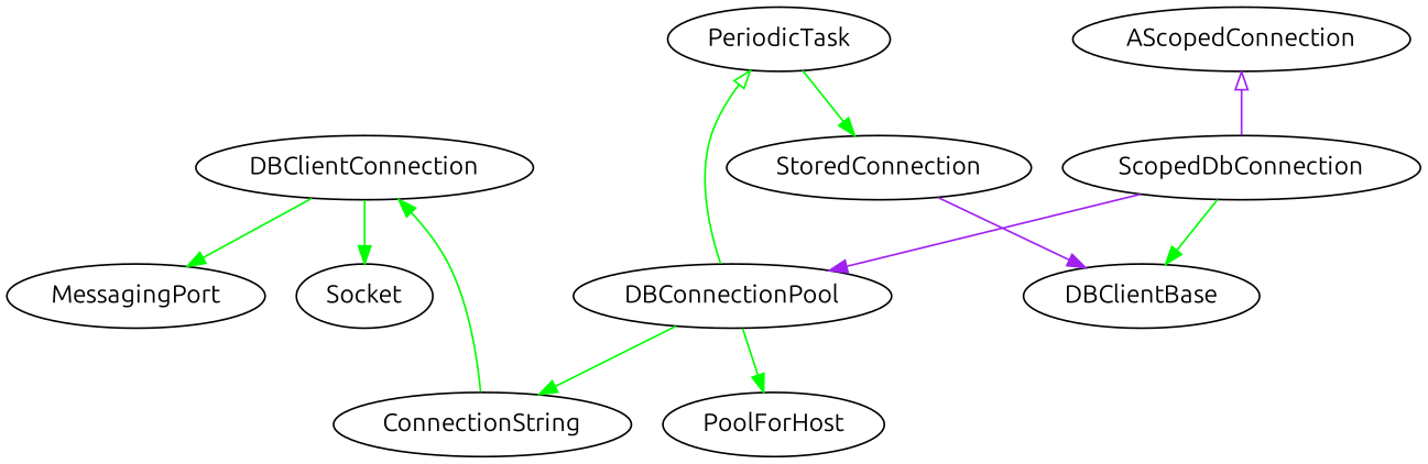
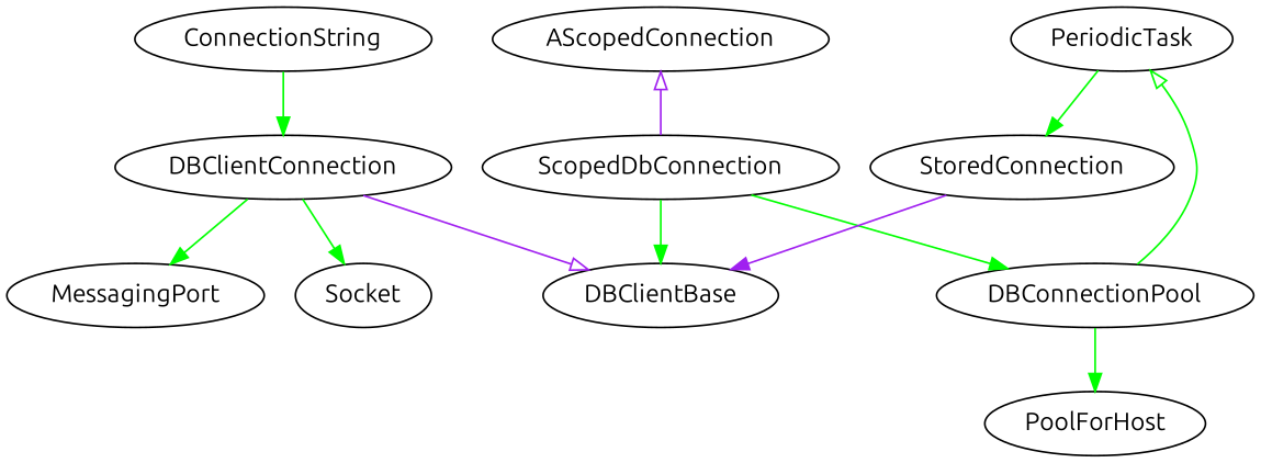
  digraph {
    fontname=Ubuntu
    node [fontname=Ubuntu]
    edge [arrowhead=normal arrowtail=empty color=green dir=forward fontname=Ubuntu]
    DBClientConnection
    ScopedDbConnection
    MessagingPort
    Socket
    DBConnectionPool
    DBClientBase
    PeriodicTask
    StoredConnection
    PoolForHost
    ConnectionString
    AScopedConnection
    subgraph sub_1 {
      rank=same
      DBClientConnection
      ScopedDbConnection
    }
    DBClientConnection -> MessagingPort
    DBClientConnection -> Socket
-   ScopedDbConnection -> DBConnectionPool [color=purple]
+   ScopedDbConnection -> DBConnectionPool
    ScopedDbConnection -> DBClientBase
    DBConnectionPool -> PoolForHost
-   DBConnectionPool -> ConnectionString
+   DBClientBase -> DBClientConnection [color=purple dir=back arrowhead=""]
    PeriodicTask -> DBConnectionPool [dir=back arrowhead=""]
    PeriodicTask -> StoredConnection
    StoredConnection -> DBClientBase [color=purple]
    ConnectionString -> DBClientConnection
    AScopedConnection -> ScopedDbConnection [color=purple dir=back arrowhead=""]
  }
